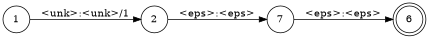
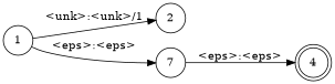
  digraph {
    nodesep=0.25
    rankdir=LR
    ranksep=0.4
    node [fontsize=14 shape=circle style=solid]
    edge [fontsize=14]
    n1 [label=1]
    n2 [label=2]
    n3 [label=7]
-   n4 [label=6 shape=doublecircle]
+   n4 [label=4 shape=doublecircle]
    n1 -> n2 [label="<unk>:<unk>/1"]
-   n2 -> n3 [label="<eps>:<eps>"]
+   n1 -> n3 [label="<eps>:<eps>"]
    n3 -> n4 [label="<eps>:<eps>"]
  }
